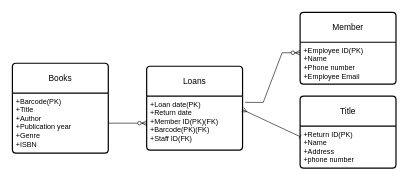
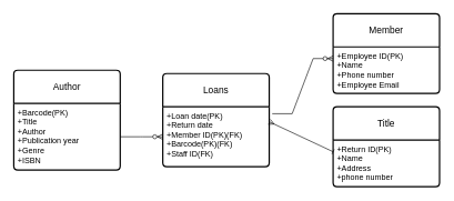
  <mxCell id="0" />
  <mxCell id="1" parent="0" />
  <mxCell id="2" style="edgeStyle=orthogonalEdgeStyle;rounded=0;orthogonalLoop=1;jettySize=auto;html=1;exitX=0.5;exitY=1;exitDx=0;exitDy=0;entryX=0.5;entryY=1;entryDx=0;entryDy=0;" edge="1" parent="1" source="7" target="6"><mxGeometry relative="1" as="geometry" /></mxCell>
  <mxCell id="3" style="edgeStyle=orthogonalEdgeStyle;rounded=0;orthogonalLoop=1;jettySize=auto;html=1;exitX=0.5;exitY=1;exitDx=0;exitDy=0;entryX=0.5;entryY=1;entryDx=0;entryDy=0;" edge="1" parent="1" source="7" target="6"><mxGeometry relative="1" as="geometry" /></mxCell>
  <mxCell id="4" value="Member" style="swimlane;childLayout=stackLayout;horizontal=1;startSize=50;horizontalStack=0;rounded=1;fontSize=14;fontStyle=0;strokeWidth=2;resizeParent=0;resizeLast=1;shadow=0;dashed=0;align=center;arcSize=4;whiteSpace=wrap;html=1;" vertex="1" parent="1"><mxGeometry x="500" y="20" width="160" height="120" as="geometry" /></mxCell>
  <mxCell id="5" value="+Employee ID(PK)&lt;div&gt;+Name&lt;/div&gt;&lt;div&gt;+Phone number&lt;/div&gt;&lt;div&gt;+Employee Email&lt;/div&gt;" style="align=left;strokeColor=none;fillColor=none;spacingLeft=4;fontSize=12;verticalAlign=top;resizable=0;rotatable=0;part=1;html=1;" vertex="1" parent="4"><mxGeometry y="50" width="160" height="70" as="geometry" /></mxCell>
  <mxCell id="6" value="Loans" style="swimlane;childLayout=stackLayout;horizontal=1;startSize=50;horizontalStack=0;rounded=1;fontSize=14;fontStyle=0;strokeWidth=2;resizeParent=0;resizeLast=1;shadow=0;dashed=0;align=center;arcSize=4;whiteSpace=wrap;html=1;" vertex="1" parent="1"><mxGeometry x="244" y="110" width="160" height="140" as="geometry" /></mxCell>
  <mxCell id="7" value="+Loan date(PK)&lt;div&gt;+Return date&lt;/div&gt;&lt;div&gt;+Member ID(PK)(FK)&lt;/div&gt;&lt;div&gt;+Barcode(PK)(FK)&lt;/div&gt;&lt;div&gt;+Staff ID(FK)&lt;/div&gt;" style="align=left;strokeColor=none;fillColor=none;spacingLeft=4;fontSize=12;verticalAlign=top;resizable=0;rotatable=0;part=1;html=1;" vertex="1" parent="6"><mxGeometry y="50" width="160" height="90" as="geometry" /></mxCell>
- <mxCell id="8" value="Books" style="swimlane;childLayout=stackLayout;horizontal=1;startSize=50;horizontalStack=0;rounded=1;fontSize=14;fontStyle=0;strokeWidth=2;resizeParent=0;resizeLast=1;shadow=0;dashed=0;align=center;arcSize=4;whiteSpace=wrap;html=1;" vertex="1" parent="1"><mxGeometry x="20" y="105" width="160" height="150" as="geometry" /></mxCell>
+ <mxCell id="8" value="Author" style="swimlane;childLayout=stackLayout;horizontal=1;startSize=50;horizontalStack=0;rounded=1;fontSize=14;fontStyle=0;strokeWidth=2;resizeParent=0;resizeLast=1;shadow=0;dashed=0;align=center;arcSize=4;whiteSpace=wrap;html=1;" vertex="1" parent="1"><mxGeometry x="20" y="105" width="160" height="150" as="geometry" /></mxCell>
  <mxCell id="9" value="+Barcode(PK)&lt;div&gt;+Title&lt;/div&gt;&lt;div&gt;+Author&lt;/div&gt;&lt;div&gt;+Publication year&lt;/div&gt;&lt;div&gt;+Genre&lt;/div&gt;&lt;div&gt;+ISBN&lt;/div&gt;" style="align=left;strokeColor=none;fillColor=none;spacingLeft=4;fontSize=12;verticalAlign=top;resizable=0;rotatable=0;part=1;html=1;" vertex="1" parent="8"><mxGeometry y="50" width="160" height="100" as="geometry" /></mxCell>
  <mxCell id="10" value="Title" style="swimlane;childLayout=stackLayout;horizontal=1;startSize=50;horizontalStack=0;rounded=1;fontSize=14;fontStyle=0;strokeWidth=2;resizeParent=0;resizeLast=1;shadow=0;dashed=0;align=center;arcSize=4;whiteSpace=wrap;html=1;" vertex="1" parent="1"><mxGeometry x="500" y="160" width="160" height="120" as="geometry" /></mxCell>
  <mxCell id="11" value="+Return ID(PK)&lt;div&gt;+Name&lt;/div&gt;&lt;div&gt;+Address&amp;nbsp;&lt;/div&gt;&lt;div&gt;+phone number&lt;/div&gt;" style="align=left;strokeColor=none;fillColor=none;spacingLeft=4;fontSize=12;verticalAlign=top;resizable=0;rotatable=0;part=1;html=1;" vertex="1" parent="10"><mxGeometry y="50" width="160" height="70" as="geometry" /></mxCell>
  <mxCell id="12" value="" style="endArrow=baseDash;html=1;rounded=0;exitX=1;exitY=0.25;exitDx=0;exitDy=0;entryX=0;entryY=0.25;entryDx=0;entryDy=0;startArrow=ERmany;startFill=0;endFill=0;" edge="1" parent="1" source="7" target="11"><mxGeometry relative="1" as="geometry"><mxPoint x="244" y="160" as="sourcePoint" /><mxPoint x="404" y="160" as="targetPoint" /></mxGeometry></mxCell>
  <mxCell id="13" value="" style="edgeStyle=entityRelationEdgeStyle;fontSize=12;html=1;endArrow=ERzeroToMany;endFill=1;rounded=0;entryX=0;entryY=0.5;entryDx=0;entryDy=0;exitX=1;exitY=0.5;exitDx=0;exitDy=0;" edge="1" parent="1" source="9" target="7"><mxGeometry width="100" height="100" relative="1" as="geometry"><mxPoint x="200" y="200" as="sourcePoint" /><mxPoint x="300" y="100" as="targetPoint" /></mxGeometry></mxCell>
  <mxCell id="14" value="" style="edgeStyle=entityRelationEdgeStyle;fontSize=12;html=1;endArrow=ERzeroToMany;endFill=1;rounded=0;exitX=1.028;exitY=0.115;exitDx=0;exitDy=0;exitPerimeter=0;entryX=0;entryY=0.25;entryDx=0;entryDy=0;" edge="1" parent="1" source="7" target="5"><mxGeometry width="100" height="100" relative="1" as="geometry"><mxPoint x="240" y="70" as="sourcePoint" /><mxPoint x="380" y="0" as="targetPoint" /><Array as="points"><mxPoint x="390" y="170" /><mxPoint x="260" y="30" /><mxPoint x="310" y="50" /></Array></mxGeometry></mxCell>
